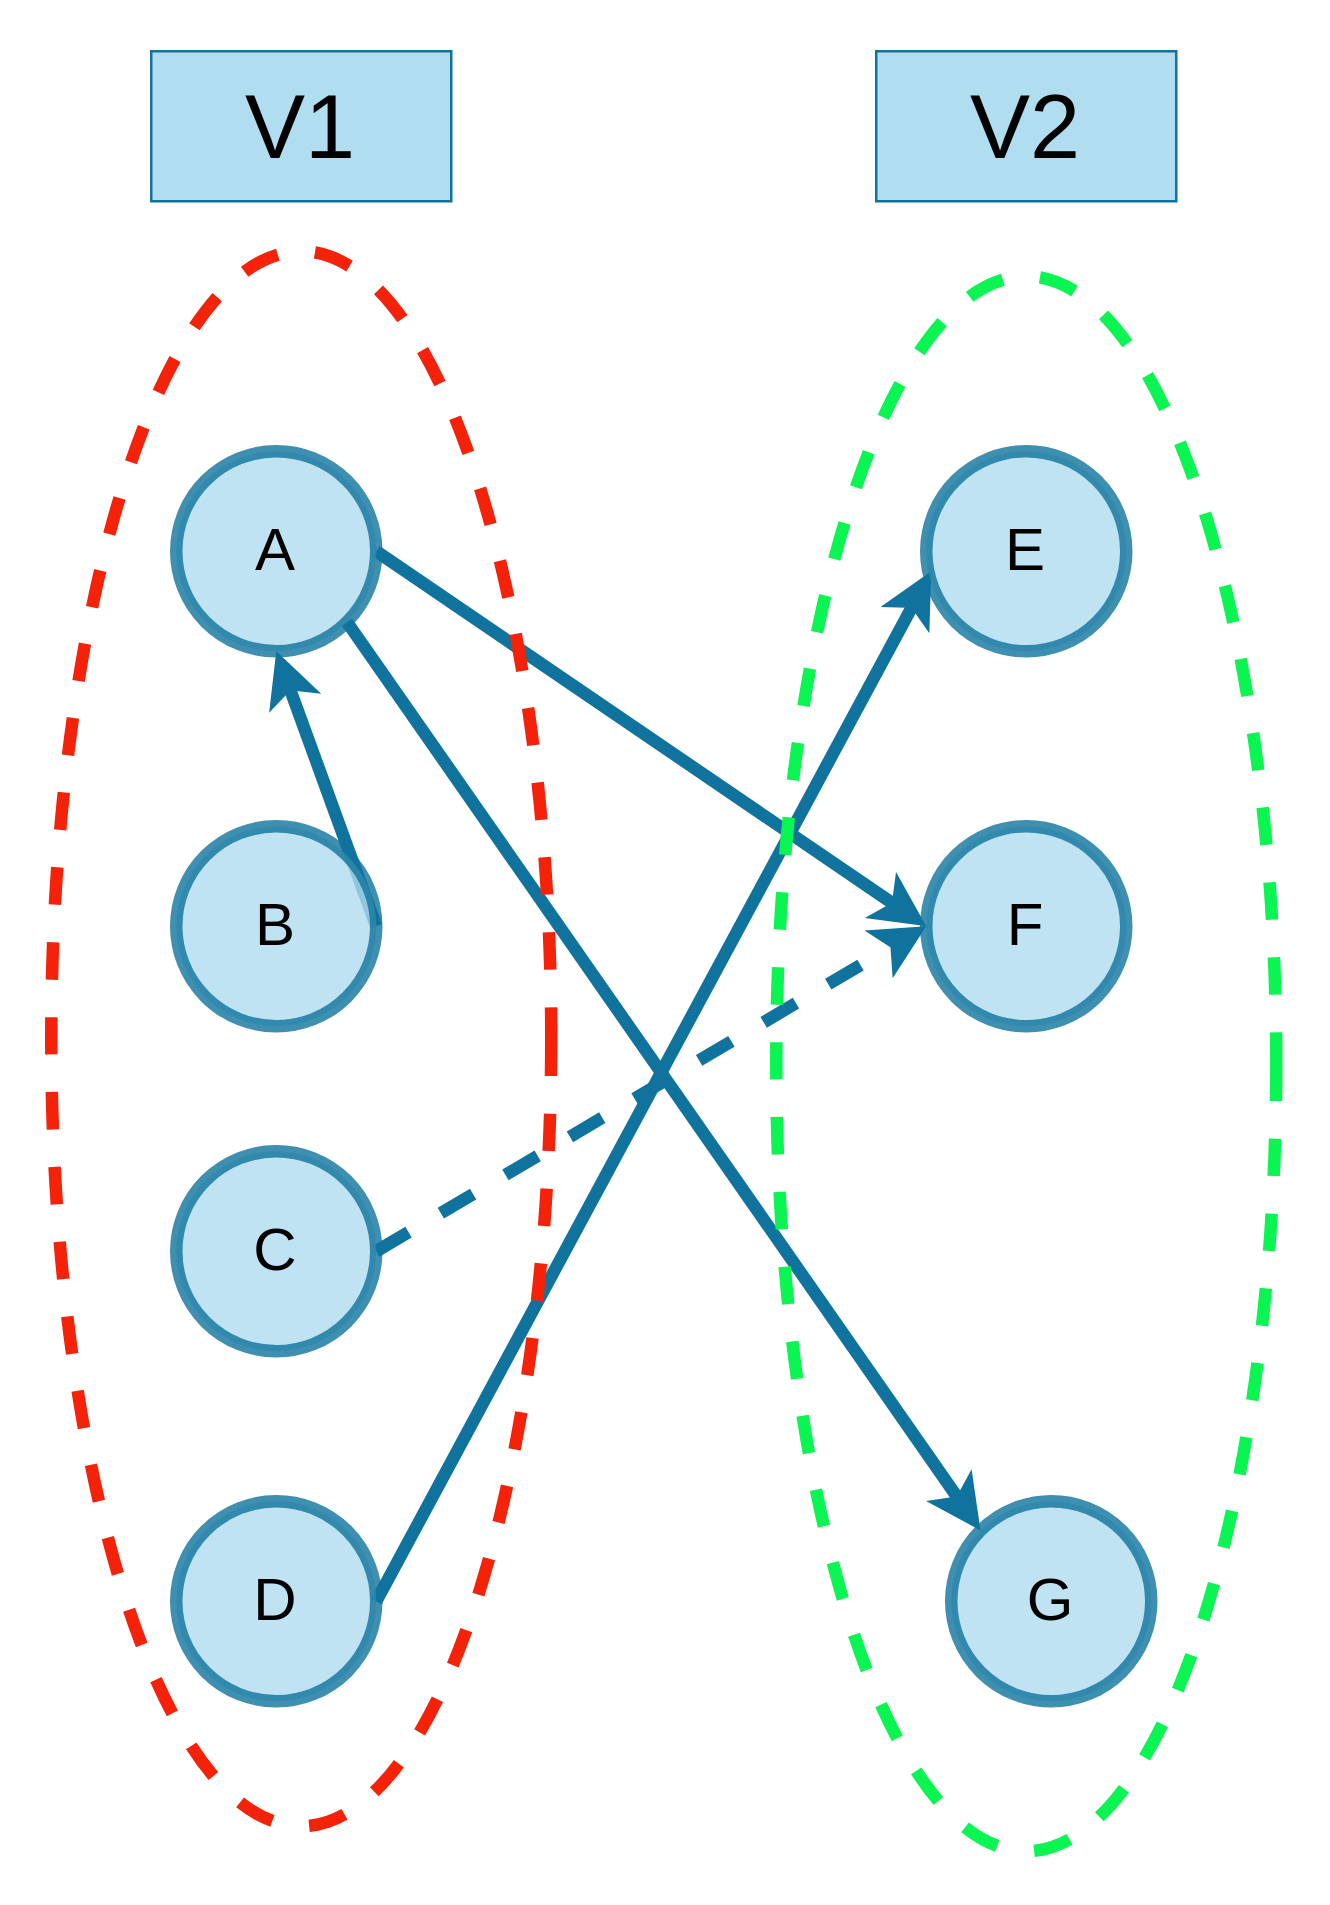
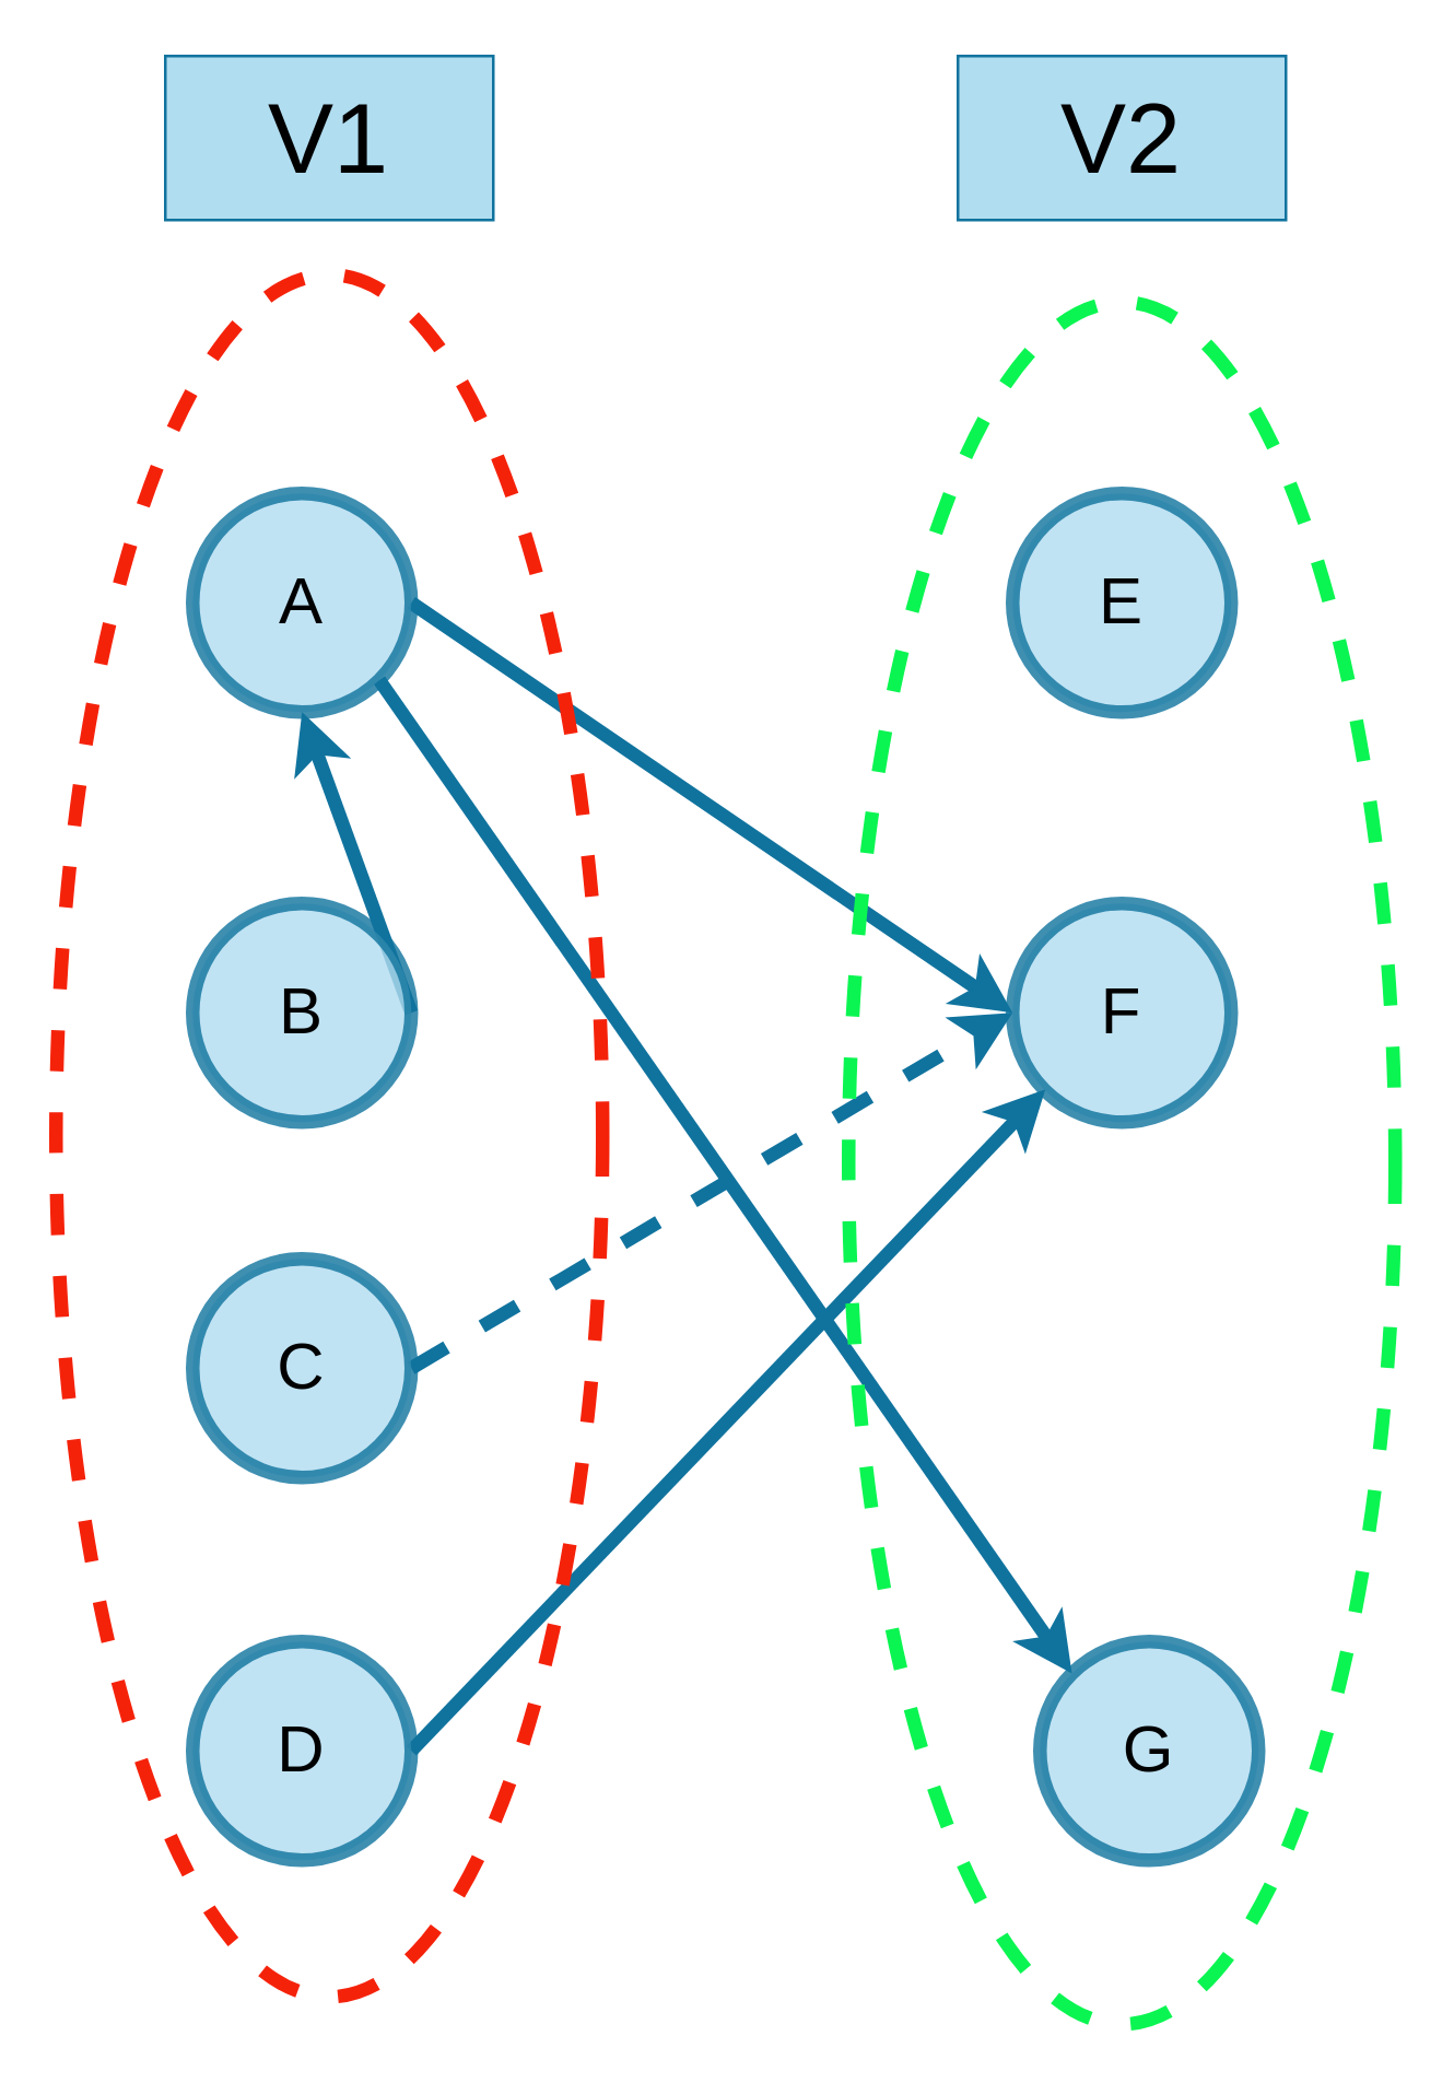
  <mxCell id="0" />
  <mxCell id="1" parent="0" />
  <mxCell id="2" style="rounded=0;orthogonalLoop=1;jettySize=auto;html=1;exitX=1;exitY=0.5;exitDx=0;exitDy=0;entryX=0;entryY=0.5;entryDx=0;entryDy=0;strokeWidth=5;fillColor=#b1ddf0;strokeColor=#10739e;dashed=1;" edge="1" parent="1" source="3" target="12"><mxGeometry relative="1" as="geometry" /></mxCell>
  <mxCell id="3" value="&lt;font style=&quot;font-size: 24px;&quot;&gt;C&lt;/font&gt;" style="ellipse;whiteSpace=wrap;html=1;aspect=fixed;strokeWidth=5;strokeColor=#10739e;shadow=0;opacity=80;snapToPoint=1;fixDash=0;metaEdit=0;backgroundOutline=0;fillColor=#b1ddf0;" vertex="1" parent="1"><mxGeometry x="70" y="460" width="80" height="80" as="geometry" /></mxCell>
  <mxCell id="4" style="rounded=0;orthogonalLoop=1;jettySize=auto;html=1;exitX=1;exitY=1;exitDx=0;exitDy=0;entryX=0;entryY=0;entryDx=0;entryDy=0;strokeWidth=5;fillColor=#b1ddf0;strokeColor=#10739e;" edge="1" parent="1" source="6" target="9"><mxGeometry relative="1" as="geometry" /></mxCell>
  <mxCell id="5" style="rounded=0;orthogonalLoop=1;jettySize=auto;html=1;exitX=1;exitY=0.5;exitDx=0;exitDy=0;entryX=0;entryY=0.5;entryDx=0;entryDy=0;strokeWidth=5;fillColor=#b1ddf0;strokeColor=#10739e;" edge="1" parent="1" source="6" target="12"><mxGeometry relative="1" as="geometry" /></mxCell>
  <mxCell id="6" value="&lt;font style=&quot;font-size: 24px;&quot;&gt;A&lt;/font&gt;" style="ellipse;whiteSpace=wrap;html=1;aspect=fixed;strokeWidth=5;strokeColor=#10739e;shadow=0;opacity=80;snapToPoint=1;fixDash=0;metaEdit=0;backgroundOutline=0;fillColor=#b1ddf0;" vertex="1" parent="1"><mxGeometry x="70" y="180" width="80" height="80" as="geometry" /></mxCell>
  <mxCell id="7" style="rounded=0;orthogonalLoop=1;jettySize=auto;html=1;exitX=1;exitY=0.5;exitDx=0;exitDy=0;strokeWidth=5;fillColor=#b1ddf0;strokeColor=#10739e;" edge="1" parent="1" source="8" target="6"><mxGeometry relative="1" as="geometry" /></mxCell>
  <mxCell id="8" value="&lt;font style=&quot;font-size: 24px;&quot;&gt;B&lt;/font&gt;" style="ellipse;whiteSpace=wrap;html=1;aspect=fixed;strokeWidth=5;strokeColor=#10739e;shadow=0;opacity=80;snapToPoint=1;fixDash=0;metaEdit=0;backgroundOutline=0;fillColor=#b1ddf0;" vertex="1" parent="1"><mxGeometry x="70" y="330" width="80" height="80" as="geometry" /></mxCell>
  <mxCell id="9" value="&lt;font style=&quot;font-size: 24px;&quot;&gt;G&lt;/font&gt;" style="ellipse;whiteSpace=wrap;html=1;aspect=fixed;strokeWidth=5;strokeColor=#10739e;shadow=0;opacity=80;snapToPoint=1;fixDash=0;metaEdit=0;backgroundOutline=0;fillColor=#b1ddf0;" vertex="1" parent="1"><mxGeometry x="380" y="600" width="80" height="80" as="geometry" /></mxCell>
- <mxCell id="10" style="rounded=0;orthogonalLoop=1;jettySize=auto;html=1;exitX=1;exitY=0.5;exitDx=0;exitDy=0;entryX=0.025;entryY=0.6;entryDx=0;entryDy=0;entryPerimeter=0;strokeWidth=5;fillColor=#b1ddf0;strokeColor=#10739e;" edge="1" parent="1" source="11" target="13"><mxGeometry relative="1" as="geometry" /></mxCell>
+ <mxCell id="10" style="rounded=0;orthogonalLoop=1;jettySize=auto;html=1;exitX=1;exitY=0.5;exitDx=0;exitDy=0;strokeWidth=5;fillColor=#b1ddf0;strokeColor=#10739e;" edge="1" parent="1" source="11" target="12"><mxGeometry relative="1" as="geometry" /></mxCell>
  <mxCell id="11" value="&lt;font style=&quot;font-size: 24px;&quot;&gt;D&lt;/font&gt;" style="ellipse;whiteSpace=wrap;html=1;aspect=fixed;strokeWidth=5;strokeColor=#10739e;shadow=0;opacity=80;snapToPoint=1;fixDash=0;metaEdit=0;backgroundOutline=0;fillColor=#b1ddf0;" vertex="1" parent="1"><mxGeometry x="70" y="600" width="80" height="80" as="geometry" /></mxCell>
  <mxCell id="12" value="&lt;font style=&quot;font-size: 24px;&quot;&gt;F&lt;/font&gt;" style="ellipse;whiteSpace=wrap;html=1;aspect=fixed;strokeWidth=5;strokeColor=#10739e;shadow=0;opacity=80;snapToPoint=1;fixDash=0;metaEdit=0;backgroundOutline=0;fillColor=#b1ddf0;" vertex="1" parent="1"><mxGeometry x="370" y="330" width="80" height="80" as="geometry" /></mxCell>
  <mxCell id="13" value="&lt;font style=&quot;font-size: 24px;&quot;&gt;E&lt;/font&gt;" style="ellipse;whiteSpace=wrap;html=1;aspect=fixed;strokeWidth=5;strokeColor=#10739e;shadow=0;opacity=80;snapToPoint=1;fixDash=0;metaEdit=0;backgroundOutline=0;fillColor=#b1ddf0;" vertex="1" parent="1"><mxGeometry x="370" y="180" width="80" height="80" as="geometry" /></mxCell>
  <mxCell id="14" value="" style="ellipse;whiteSpace=wrap;html=1;fillColor=none;strokeColor=#f5220a;strokeWidth=5;dashed=1;" vertex="1" parent="1"><mxGeometry x="20" y="100" width="200" height="630" as="geometry" /></mxCell>
  <mxCell id="15" value="" style="ellipse;whiteSpace=wrap;html=1;fillColor=none;strokeColor=#0af551;strokeWidth=5;dashed=1;" vertex="1" parent="1"><mxGeometry x="310" y="110" width="200" height="630" as="geometry" /></mxCell>
  <mxCell id="16" value="&lt;font style=&quot;font-size: 36px;&quot;&gt;V1&lt;/font&gt;" style="rounded=0;whiteSpace=wrap;html=1;fillColor=#b1ddf0;strokeColor=#10739e;" vertex="1" parent="1"><mxGeometry x="60" y="20" width="120" height="60" as="geometry" /></mxCell>
  <mxCell id="17" value="&lt;font style=&quot;font-size: 36px;&quot;&gt;V2&lt;/font&gt;" style="rounded=0;whiteSpace=wrap;html=1;fillColor=#b1ddf0;strokeColor=#10739e;" vertex="1" parent="1"><mxGeometry x="350" y="20" width="120" height="60" as="geometry" /></mxCell>
